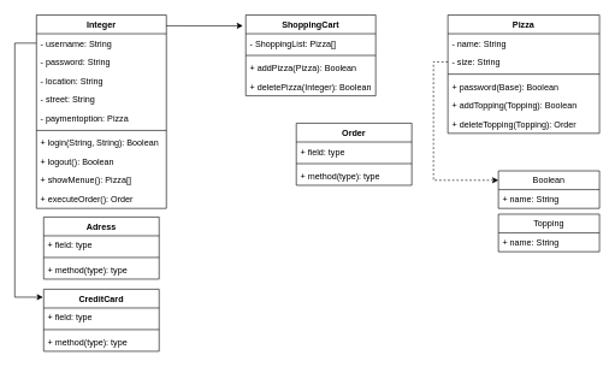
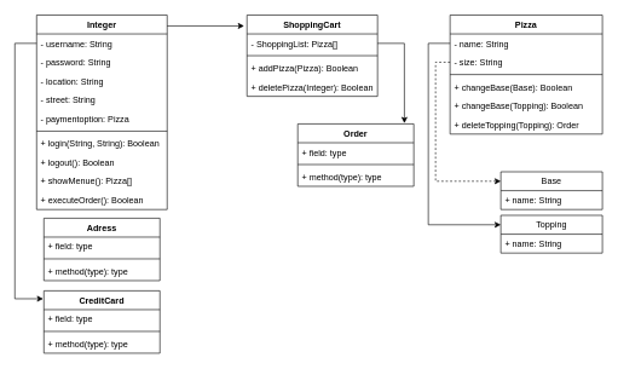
  <mxCell id="0" />
  <mxCell id="1" parent="0" />
  <mxCell id="2" value="Integer" style="swimlane;fontStyle=1;align=center;verticalAlign=top;childLayout=stackLayout;horizontal=1;startSize=26;horizontalStack=0;resizeParent=1;resizeParentMax=0;resizeLast=0;collapsible=1;marginBottom=0;" parent="1" vertex="1"><mxGeometry x="50" y="20" width="180" height="268" as="geometry" /></mxCell>
  <mxCell id="3" value="- username: String" style="text;strokeColor=none;fillColor=none;align=left;verticalAlign=top;spacingLeft=4;spacingRight=4;overflow=hidden;rotatable=0;points=[[0,0.5],[1,0.5]];portConstraint=eastwest;" parent="2" vertex="1"><mxGeometry y="26" width="180" height="26" as="geometry" /></mxCell>
  <mxCell id="4" value="- password: String" style="text;strokeColor=none;fillColor=none;align=left;verticalAlign=top;spacingLeft=4;spacingRight=4;overflow=hidden;rotatable=0;points=[[0,0.5],[1,0.5]];portConstraint=eastwest;" parent="2" vertex="1"><mxGeometry y="52" width="180" height="26" as="geometry" /></mxCell>
  <mxCell id="5" value="- location: String" style="text;strokeColor=none;fillColor=none;align=left;verticalAlign=top;spacingLeft=4;spacingRight=4;overflow=hidden;rotatable=0;points=[[0,0.5],[1,0.5]];portConstraint=eastwest;" parent="2" vertex="1"><mxGeometry y="78" width="180" height="26" as="geometry" /></mxCell>
  <mxCell id="6" value="- street: String" style="text;strokeColor=none;fillColor=none;align=left;verticalAlign=top;spacingLeft=4;spacingRight=4;overflow=hidden;rotatable=0;points=[[0,0.5],[1,0.5]];portConstraint=eastwest;" parent="2" vertex="1"><mxGeometry y="104" width="180" height="26" as="geometry" /></mxCell>
  <mxCell id="7" value="- paymentoption: Pizza" style="text;strokeColor=none;fillColor=none;align=left;verticalAlign=top;spacingLeft=4;spacingRight=4;overflow=hidden;rotatable=0;points=[[0,0.5],[1,0.5]];portConstraint=eastwest;" parent="2" vertex="1"><mxGeometry y="130" width="180" height="26" as="geometry" /></mxCell>
  <mxCell id="8" value="" style="line;strokeWidth=1;fillColor=none;align=left;verticalAlign=middle;spacingTop=-1;spacingLeft=3;spacingRight=3;rotatable=0;labelPosition=right;points=[];portConstraint=eastwest;" parent="2" vertex="1"><mxGeometry y="156" width="180" height="8" as="geometry" /></mxCell>
  <mxCell id="9" value="+ login(String, String): Boolean" style="text;strokeColor=none;fillColor=none;align=left;verticalAlign=top;spacingLeft=4;spacingRight=4;overflow=hidden;rotatable=0;points=[[0,0.5],[1,0.5]];portConstraint=eastwest;" parent="2" vertex="1"><mxGeometry y="164" width="180" height="26" as="geometry" /></mxCell>
  <mxCell id="10" value="+ logout(): Boolean" style="text;strokeColor=none;fillColor=none;align=left;verticalAlign=top;spacingLeft=4;spacingRight=4;overflow=hidden;rotatable=0;points=[[0,0.5],[1,0.5]];portConstraint=eastwest;" parent="2" vertex="1"><mxGeometry y="190" width="180" height="26" as="geometry" /></mxCell>
  <mxCell id="11" value="+ showMenue(): Pizza[]" style="text;strokeColor=none;fillColor=none;align=left;verticalAlign=top;spacingLeft=4;spacingRight=4;overflow=hidden;rotatable=0;points=[[0,0.5],[1,0.5]];portConstraint=eastwest;" parent="2" vertex="1"><mxGeometry y="216" width="180" height="26" as="geometry" /></mxCell>
- <mxCell id="12" value="+ executeOrder(): Order" style="text;strokeColor=none;fillColor=none;align=left;verticalAlign=top;spacingLeft=4;spacingRight=4;overflow=hidden;rotatable=0;points=[[0,0.5],[1,0.5]];portConstraint=eastwest;" parent="2" vertex="1"><mxGeometry y="242" width="180" height="26" as="geometry" /></mxCell>
+ <mxCell id="12" value="+ executeOrder(): Boolean" style="text;strokeColor=none;fillColor=none;align=left;verticalAlign=top;spacingLeft=4;spacingRight=4;overflow=hidden;rotatable=0;points=[[0,0.5],[1,0.5]];portConstraint=eastwest;" parent="2" vertex="1"><mxGeometry y="242" width="180" height="26" as="geometry" /></mxCell>
  <mxCell id="13" value="ShoppingCart" style="swimlane;fontStyle=1;align=center;verticalAlign=top;childLayout=stackLayout;horizontal=1;startSize=26;horizontalStack=0;resizeParent=1;resizeParentMax=0;resizeLast=0;collapsible=1;marginBottom=0;" parent="1" vertex="1"><mxGeometry x="340" y="20" width="180" height="112" as="geometry" /></mxCell>
  <mxCell id="14" value="- ShoppingList: Pizza[]" style="text;strokeColor=none;fillColor=none;align=left;verticalAlign=top;spacingLeft=4;spacingRight=4;overflow=hidden;rotatable=0;points=[[0,0.5],[1,0.5]];portConstraint=eastwest;" parent="13" vertex="1"><mxGeometry y="26" width="180" height="26" as="geometry" /></mxCell>
  <mxCell id="15" value="" style="line;strokeWidth=1;fillColor=none;align=left;verticalAlign=middle;spacingTop=-1;spacingLeft=3;spacingRight=3;rotatable=0;labelPosition=right;points=[];portConstraint=eastwest;" parent="13" vertex="1"><mxGeometry y="52" width="180" height="8" as="geometry" /></mxCell>
  <mxCell id="16" value="+ addPizza(Pizza): Boolean" style="text;strokeColor=none;fillColor=none;align=left;verticalAlign=top;spacingLeft=4;spacingRight=4;overflow=hidden;rotatable=0;points=[[0,0.5],[1,0.5]];portConstraint=eastwest;" parent="13" vertex="1"><mxGeometry y="60" width="180" height="26" as="geometry" /></mxCell>
  <mxCell id="17" value="+ deletePizza(Integer): Boolean" style="text;strokeColor=none;fillColor=none;align=left;verticalAlign=top;spacingLeft=4;spacingRight=4;overflow=hidden;rotatable=0;points=[[0,0.5],[1,0.5]];portConstraint=eastwest;" parent="13" vertex="1"><mxGeometry y="86" width="180" height="26" as="geometry" /></mxCell>
  <mxCell id="18" value="Pizza" style="swimlane;fontStyle=1;align=center;verticalAlign=top;childLayout=stackLayout;horizontal=1;startSize=26;horizontalStack=0;resizeParent=1;resizeParentMax=0;resizeLast=0;collapsible=1;marginBottom=0;" parent="1" vertex="1"><mxGeometry x="620" y="20" width="210" height="164" as="geometry" /></mxCell>
  <mxCell id="19" value="- name: String" style="text;strokeColor=none;fillColor=none;align=left;verticalAlign=top;spacingLeft=4;spacingRight=4;overflow=hidden;rotatable=0;points=[[0,0.5],[1,0.5]];portConstraint=eastwest;" parent="18" vertex="1"><mxGeometry y="26" width="210" height="26" as="geometry" /></mxCell>
  <mxCell id="20" value="- size: String" style="text;strokeColor=none;fillColor=none;align=left;verticalAlign=top;spacingLeft=4;spacingRight=4;overflow=hidden;rotatable=0;points=[[0,0.5],[1,0.5]];portConstraint=eastwest;" parent="18" vertex="1"><mxGeometry y="52" width="210" height="26" as="geometry" /></mxCell>
  <mxCell id="21" value="" style="line;strokeWidth=1;fillColor=none;align=left;verticalAlign=middle;spacingTop=-1;spacingLeft=3;spacingRight=3;rotatable=0;labelPosition=right;points=[];portConstraint=eastwest;" parent="18" vertex="1"><mxGeometry y="78" width="210" height="8" as="geometry" /></mxCell>
- <mxCell id="22" value="+ password(Base): Boolean" style="text;strokeColor=none;fillColor=none;align=left;verticalAlign=top;spacingLeft=4;spacingRight=4;overflow=hidden;rotatable=0;points=[[0,0.5],[1,0.5]];portConstraint=eastwest;" parent="18" vertex="1"><mxGeometry y="86" width="210" height="26" as="geometry" /></mxCell>
- <mxCell id="23" value="+ addTopping(Topping): Boolean" style="text;strokeColor=none;fillColor=none;align=left;verticalAlign=top;spacingLeft=4;spacingRight=4;overflow=hidden;rotatable=0;points=[[0,0.5],[1,0.5]];portConstraint=eastwest;" parent="18" vertex="1"><mxGeometry y="112" width="210" height="26" as="geometry" /></mxCell>
+ <mxCell id="22" value="+ changeBase(Base): Boolean" style="text;strokeColor=none;fillColor=none;align=left;verticalAlign=top;spacingLeft=4;spacingRight=4;overflow=hidden;rotatable=0;points=[[0,0.5],[1,0.5]];portConstraint=eastwest;" parent="18" vertex="1"><mxGeometry y="86" width="210" height="26" as="geometry" /></mxCell>
+ <mxCell id="23" value="+ changeBase(Topping): Boolean" style="text;strokeColor=none;fillColor=none;align=left;verticalAlign=top;spacingLeft=4;spacingRight=4;overflow=hidden;rotatable=0;points=[[0,0.5],[1,0.5]];portConstraint=eastwest;" parent="18" vertex="1"><mxGeometry y="112" width="210" height="26" as="geometry" /></mxCell>
  <mxCell id="24" value="+ deleteTopping(Topping): Order" style="text;strokeColor=none;fillColor=none;align=left;verticalAlign=top;spacingLeft=4;spacingRight=4;overflow=hidden;rotatable=0;points=[[0,0.5],[1,0.5]];portConstraint=eastwest;" parent="18" vertex="1"><mxGeometry y="138" width="210" height="26" as="geometry" /></mxCell>
- <mxCell id="25" value="Boolean" style="swimlane;fontStyle=0;childLayout=stackLayout;horizontal=1;startSize=26;fillColor=none;horizontalStack=0;resizeParent=1;resizeParentMax=0;resizeLast=0;collapsible=1;marginBottom=0;" parent="1" vertex="1"><mxGeometry x="690" y="236" width="140" height="52" as="geometry" /></mxCell>
+ <mxCell id="25" value="Base" style="swimlane;fontStyle=0;childLayout=stackLayout;horizontal=1;startSize=26;fillColor=none;horizontalStack=0;resizeParent=1;resizeParentMax=0;resizeLast=0;collapsible=1;marginBottom=0;" parent="1" vertex="1"><mxGeometry x="690" y="236" width="140" height="52" as="geometry" /></mxCell>
  <mxCell id="26" value="+ name: String" style="text;strokeColor=none;fillColor=none;align=left;verticalAlign=top;spacingLeft=4;spacingRight=4;overflow=hidden;rotatable=0;points=[[0,0.5],[1,0.5]];portConstraint=eastwest;" parent="25" vertex="1"><mxGeometry y="26" width="140" height="26" as="geometry" /></mxCell>
  <mxCell id="27" value="Topping" style="swimlane;fontStyle=0;childLayout=stackLayout;horizontal=1;startSize=26;fillColor=none;horizontalStack=0;resizeParent=1;resizeParentMax=0;resizeLast=0;collapsible=1;marginBottom=0;" parent="1" vertex="1"><mxGeometry x="690" y="296" width="140" height="52" as="geometry" /></mxCell>
  <mxCell id="28" value="+ name: String" style="text;strokeColor=none;fillColor=none;align=left;verticalAlign=top;spacingLeft=4;spacingRight=4;overflow=hidden;rotatable=0;points=[[0,0.5],[1,0.5]];portConstraint=eastwest;" parent="27" vertex="1"><mxGeometry y="26" width="140" height="26" as="geometry" /></mxCell>
  <mxCell id="29" style="edgeStyle=orthogonalEdgeStyle;rounded=0;orthogonalLoop=1;jettySize=auto;html=1;exitX=0;exitY=0.5;exitDx=0;exitDy=0;entryX=0;entryY=0.25;entryDx=0;entryDy=0;dashed=1;" parent="1" source="20" target="25" edge="1"><mxGeometry relative="1" as="geometry" /></mxCell>
+ <mxCell id="30" style="edgeStyle=orthogonalEdgeStyle;rounded=0;orthogonalLoop=1;jettySize=auto;html=1;exitX=0;exitY=0.5;exitDx=0;exitDy=0;entryX=0;entryY=0.25;entryDx=0;entryDy=0;" parent="1" source="19" target="27" edge="1"><mxGeometry relative="1" as="geometry"><Array as="points"><mxPoint x="590" y="59" /><mxPoint x="590" y="309" /></Array></mxGeometry></mxCell>
  <mxCell id="31" value="Order" style="swimlane;fontStyle=1;align=center;verticalAlign=top;childLayout=stackLayout;horizontal=1;startSize=26;horizontalStack=0;resizeParent=1;resizeParentMax=0;resizeLast=0;collapsible=1;marginBottom=0;" vertex="1" parent="1"><mxGeometry x="410" y="170" width="160" height="86" as="geometry" /></mxCell>
  <mxCell id="32" value="+ field: type" style="text;strokeColor=none;fillColor=none;align=left;verticalAlign=top;spacingLeft=4;spacingRight=4;overflow=hidden;rotatable=0;points=[[0,0.5],[1,0.5]];portConstraint=eastwest;" vertex="1" parent="31"><mxGeometry y="26" width="160" height="26" as="geometry" /></mxCell>
  <mxCell id="33" value="" style="line;strokeWidth=1;fillColor=none;align=left;verticalAlign=middle;spacingTop=-1;spacingLeft=3;spacingRight=3;rotatable=0;labelPosition=right;points=[];portConstraint=eastwest;" vertex="1" parent="31"><mxGeometry y="52" width="160" height="8" as="geometry" /></mxCell>
  <mxCell id="34" value="+ method(type): type" style="text;strokeColor=none;fillColor=none;align=left;verticalAlign=top;spacingLeft=4;spacingRight=4;overflow=hidden;rotatable=0;points=[[0,0.5],[1,0.5]];portConstraint=eastwest;" vertex="1" parent="31"><mxGeometry y="60" width="160" height="26" as="geometry" /></mxCell>
  <mxCell id="35" value="Adress" style="swimlane;fontStyle=1;align=center;verticalAlign=top;childLayout=stackLayout;horizontal=1;startSize=26;horizontalStack=0;resizeParent=1;resizeParentMax=0;resizeLast=0;collapsible=1;marginBottom=0;" vertex="1" parent="1"><mxGeometry x="60" y="300" width="160" height="86" as="geometry" /></mxCell>
  <mxCell id="36" value="+ field: type" style="text;strokeColor=none;fillColor=none;align=left;verticalAlign=top;spacingLeft=4;spacingRight=4;overflow=hidden;rotatable=0;points=[[0,0.5],[1,0.5]];portConstraint=eastwest;" vertex="1" parent="35"><mxGeometry y="26" width="160" height="26" as="geometry" /></mxCell>
  <mxCell id="37" value="" style="line;strokeWidth=1;fillColor=none;align=left;verticalAlign=middle;spacingTop=-1;spacingLeft=3;spacingRight=3;rotatable=0;labelPosition=right;points=[];portConstraint=eastwest;" vertex="1" parent="35"><mxGeometry y="52" width="160" height="8" as="geometry" /></mxCell>
  <mxCell id="38" value="+ method(type): type" style="text;strokeColor=none;fillColor=none;align=left;verticalAlign=top;spacingLeft=4;spacingRight=4;overflow=hidden;rotatable=0;points=[[0,0.5],[1,0.5]];portConstraint=eastwest;" vertex="1" parent="35"><mxGeometry y="60" width="160" height="26" as="geometry" /></mxCell>
  <mxCell id="39" value="CreditCard" style="swimlane;fontStyle=1;align=center;verticalAlign=top;childLayout=stackLayout;horizontal=1;startSize=26;horizontalStack=0;resizeParent=1;resizeParentMax=0;resizeLast=0;collapsible=1;marginBottom=0;" vertex="1" parent="1"><mxGeometry x="60" y="400" width="160" height="86" as="geometry" /></mxCell>
  <mxCell id="40" value="+ field: type" style="text;strokeColor=none;fillColor=none;align=left;verticalAlign=top;spacingLeft=4;spacingRight=4;overflow=hidden;rotatable=0;points=[[0,0.5],[1,0.5]];portConstraint=eastwest;" vertex="1" parent="39"><mxGeometry y="26" width="160" height="26" as="geometry" /></mxCell>
  <mxCell id="41" value="" style="line;strokeWidth=1;fillColor=none;align=left;verticalAlign=middle;spacingTop=-1;spacingLeft=3;spacingRight=3;rotatable=0;labelPosition=right;points=[];portConstraint=eastwest;" vertex="1" parent="39"><mxGeometry y="52" width="160" height="8" as="geometry" /></mxCell>
  <mxCell id="42" value="+ method(type): type" style="text;strokeColor=none;fillColor=none;align=left;verticalAlign=top;spacingLeft=4;spacingRight=4;overflow=hidden;rotatable=0;points=[[0,0.5],[1,0.5]];portConstraint=eastwest;" vertex="1" parent="39"><mxGeometry y="60" width="160" height="26" as="geometry" /></mxCell>
+ <mxCell id="43" style="edgeStyle=orthogonalEdgeStyle;rounded=0;orthogonalLoop=1;jettySize=auto;html=1;exitX=1;exitY=0.5;exitDx=0;exitDy=0;entryX=0.919;entryY=-0.012;entryDx=0;entryDy=0;entryPerimeter=0;" edge="1" parent="1" source="14" target="31"><mxGeometry relative="1" as="geometry" /></mxCell>
  <mxCell id="44" style="edgeStyle=orthogonalEdgeStyle;rounded=0;orthogonalLoop=1;jettySize=auto;html=1;entryX=-0.022;entryY=0.134;entryDx=0;entryDy=0;entryPerimeter=0;" edge="1" parent="1" target="13"><mxGeometry relative="1" as="geometry"><mxPoint x="230" y="35" as="sourcePoint" /><Array as="points"><mxPoint x="230" y="35" /></Array></mxGeometry></mxCell>
  <mxCell id="45" style="edgeStyle=orthogonalEdgeStyle;rounded=0;orthogonalLoop=1;jettySize=auto;html=1;exitX=0;exitY=0.5;exitDx=0;exitDy=0;entryX=-0.006;entryY=0.128;entryDx=0;entryDy=0;entryPerimeter=0;" edge="1" parent="1" source="3" target="39"><mxGeometry relative="1" as="geometry"><Array as="points"><mxPoint x="20" y="59" /><mxPoint x="20" y="411" /></Array></mxGeometry></mxCell>
